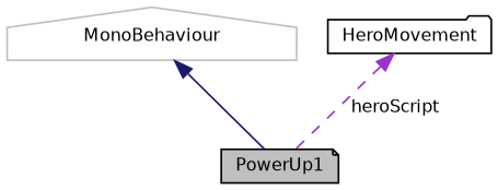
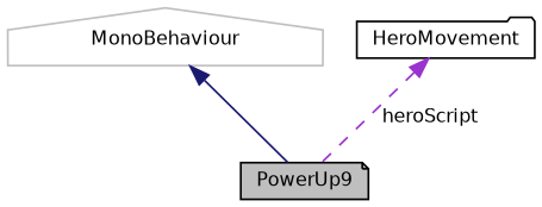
  digraph {
    node [color=black fillcolor=white fontname=Helvetica fontsize=10 style=filled]
    edge [dir=back fontname=Helvetica fontsize=10 labelfontname=Helvetica labelfontsize=10]
-   n1 [fillcolor=grey75 fontcolor=black height=0.2 label=PowerUp1 shape=note width=0.4]
+   n1 [fillcolor=grey75 fontcolor=black height=0.2 label=PowerUp9 shape=note width=0.4]
    n2 [color=grey75 height=0.2 label=MonoBehaviour shape=house width=0.4]
    n3 [height=0.2 label=HeroMovement shape=folder width=0.4]
    n2 -> n1 [color=midnightblue style=solid]
    n3 -> n1 [color=darkorchid3 label=" heroScript" style=dashed]
  }
